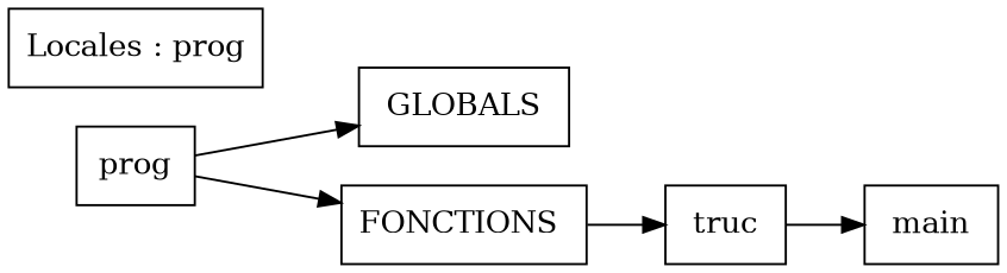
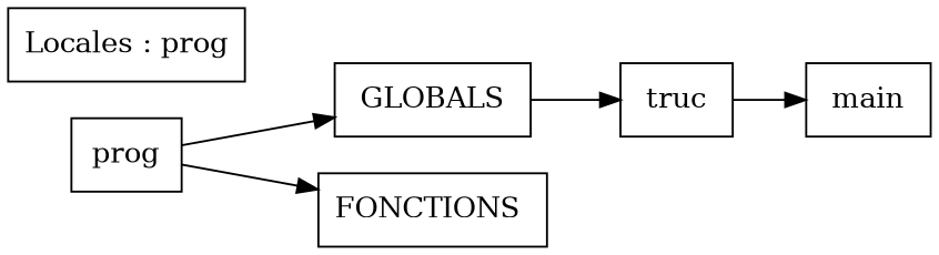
  digraph {
    rankdir=LR
    node [shape=box]
    n1 [label=prog]
    n2 [label=" GLOBALS "]
    n3 [label="FONCTIONS "]
    n4 [label=" truc "]
    n5 [label=" main "]
    n6 [label="Locales : prog"]
    n1 -> n2
    n1 -> n3
-   n3 -> n4
+   n2 -> n4
    n4 -> n5
  }
